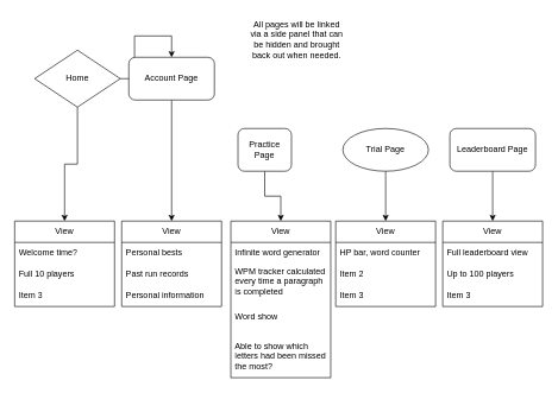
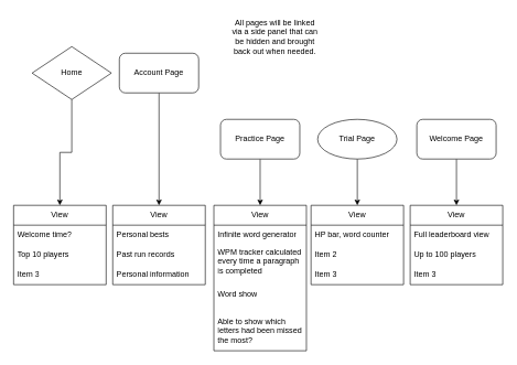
  <mxCell id="0" />
  <mxCell id="1" parent="0" />
- <mxCell id="2" style="edgeStyle=orthogonalEdgeStyle;rounded=0;orthogonalLoop=1;jettySize=auto;html=1;entryX=0.5;entryY=0;entryDx=0;entryDy=0;" parent="1" source="4" target="6" edge="1"><mxGeometry relative="1" as="geometry"><mxPoint x="238" y="180" as="targetPoint" /></mxGeometry></mxCell>
  <mxCell id="3" style="edgeStyle=orthogonalEdgeStyle;rounded=0;orthogonalLoop=1;jettySize=auto;html=1;entryX=0.5;entryY=0;entryDx=0;entryDy=0;" parent="1" source="4" target="31" edge="1"><mxGeometry relative="1" as="geometry"><mxPoint x="108" y="310" as="targetPoint" /></mxGeometry></mxCell>
  <mxCell id="4" value="Home" style="rhombus;whiteSpace=wrap;html=1;" parent="1" vertex="1"><mxGeometry x="48" y="70" width="120" height="80" as="geometry" /></mxCell>
  <mxCell id="5" style="edgeStyle=orthogonalEdgeStyle;rounded=0;orthogonalLoop=1;jettySize=auto;html=1;entryX=0.5;entryY=0;entryDx=0;entryDy=0;" parent="1" source="6" target="14" edge="1"><mxGeometry relative="1" as="geometry"><mxPoint x="240" y="310" as="targetPoint" /></mxGeometry></mxCell>
  <mxCell id="6" value="Account Page" style="rounded=1;whiteSpace=wrap;html=1;" parent="1" vertex="1"><mxGeometry x="180" y="80" width="120" height="60" as="geometry" /></mxCell>
  <mxCell id="7" style="edgeStyle=orthogonalEdgeStyle;rounded=0;orthogonalLoop=1;jettySize=auto;html=1;entryX=0.5;entryY=0;entryDx=0;entryDy=0;" parent="1" source="8" target="18" edge="1"><mxGeometry relative="1" as="geometry"><mxPoint x="393" y="310" as="targetPoint" /></mxGeometry></mxCell>
- <mxCell id="8" value="Practice Page" style="rounded=1;whiteSpace=wrap;html=1;" parent="1" vertex="1"><mxGeometry x="333" y="180" width="75" height="60" as="geometry" /></mxCell>
+ <mxCell id="8" value="Practice Page" style="rounded=1;whiteSpace=wrap;html=1;" parent="1" vertex="1"><mxGeometry x="333" y="180" width="120" height="60" as="geometry" /></mxCell>
  <mxCell id="9" style="edgeStyle=orthogonalEdgeStyle;rounded=0;orthogonalLoop=1;jettySize=auto;html=1;exitX=0.5;exitY=1;exitDx=0;exitDy=0;entryX=0.5;entryY=0;entryDx=0;entryDy=0;" parent="1" source="10" target="23" edge="1"><mxGeometry relative="1" as="geometry"><mxPoint x="540" y="310" as="targetPoint" /></mxGeometry></mxCell>
  <mxCell id="10" value="Trial Page" style="ellipse;whiteSpace=wrap;html=1;" parent="1" vertex="1"><mxGeometry x="480" y="180" width="120" height="60" as="geometry" /></mxCell>
  <mxCell id="11" style="edgeStyle=orthogonalEdgeStyle;rounded=0;orthogonalLoop=1;jettySize=auto;html=1;entryX=0.5;entryY=0;entryDx=0;entryDy=0;" parent="1" source="12" target="27" edge="1"><mxGeometry relative="1" as="geometry"><mxPoint x="690" y="310" as="targetPoint" /></mxGeometry></mxCell>
- <mxCell id="12" value="Leaderboard Page" style="rounded=1;whiteSpace=wrap;html=1;" parent="1" vertex="1"><mxGeometry x="630" y="180" width="120" height="60" as="geometry" /></mxCell>
+ <mxCell id="12" value="Welcome Page" style="rounded=1;whiteSpace=wrap;html=1;" parent="1" vertex="1"><mxGeometry x="630" y="180" width="120" height="60" as="geometry" /></mxCell>
  <mxCell id="13" value="All pages will be linked&lt;br&gt;via a side panel that can&lt;br&gt;be hidden and brought&lt;br&gt;back out when needed." style="text;html=1;align=center;verticalAlign=middle;resizable=0;points=[];autosize=1;strokeColor=none;fillColor=none;" parent="1" vertex="1"><mxGeometry x="340" y="20" width="150" height="70" as="geometry" /></mxCell>
  <mxCell id="14" value="View" style="swimlane;fontStyle=0;childLayout=stackLayout;horizontal=1;startSize=30;horizontalStack=0;resizeParent=1;resizeParentMax=0;resizeLast=0;collapsible=1;marginBottom=0;whiteSpace=wrap;html=1;" parent="1" vertex="1"><mxGeometry x="170" y="310" width="140" height="120" as="geometry" /></mxCell>
  <mxCell id="15" value="Personal bests" style="text;strokeColor=none;fillColor=none;align=left;verticalAlign=middle;spacingLeft=4;spacingRight=4;overflow=hidden;points=[[0,0.5],[1,0.5]];portConstraint=eastwest;rotatable=0;whiteSpace=wrap;html=1;" parent="14" vertex="1"><mxGeometry y="30" width="140" height="30" as="geometry" /></mxCell>
  <mxCell id="16" value="Past run records" style="text;strokeColor=none;fillColor=none;align=left;verticalAlign=middle;spacingLeft=4;spacingRight=4;overflow=hidden;points=[[0,0.5],[1,0.5]];portConstraint=eastwest;rotatable=0;whiteSpace=wrap;html=1;" parent="14" vertex="1"><mxGeometry y="60" width="140" height="30" as="geometry" /></mxCell>
  <mxCell id="17" value="Personal information" style="text;strokeColor=none;fillColor=none;align=left;verticalAlign=middle;spacingLeft=4;spacingRight=4;overflow=hidden;points=[[0,0.5],[1,0.5]];portConstraint=eastwest;rotatable=0;whiteSpace=wrap;html=1;" parent="14" vertex="1"><mxGeometry y="90" width="140" height="30" as="geometry" /></mxCell>
  <mxCell id="18" value="View" style="swimlane;fontStyle=0;childLayout=stackLayout;horizontal=1;startSize=30;horizontalStack=0;resizeParent=1;resizeParentMax=0;resizeLast=0;collapsible=1;marginBottom=0;whiteSpace=wrap;html=1;" parent="1" vertex="1"><mxGeometry x="323" y="310" width="140" height="220" as="geometry"><mxRectangle x="343" y="440" width="70" height="30" as="alternateBounds" /></mxGeometry></mxCell>
  <mxCell id="19" value="Infinite word generator" style="text;strokeColor=none;fillColor=none;align=left;verticalAlign=middle;spacingLeft=4;spacingRight=4;overflow=hidden;points=[[0,0.5],[1,0.5]];portConstraint=eastwest;rotatable=0;whiteSpace=wrap;html=1;" parent="18" vertex="1"><mxGeometry y="30" width="140" height="30" as="geometry" /></mxCell>
  <mxCell id="20" value="WPM tracker calculated every time a paragraph is completed" style="text;strokeColor=none;fillColor=none;align=left;verticalAlign=middle;spacingLeft=4;spacingRight=4;overflow=hidden;points=[[0,0.5],[1,0.5]];portConstraint=eastwest;rotatable=0;whiteSpace=wrap;html=1;" parent="18" vertex="1"><mxGeometry y="60" width="140" height="50" as="geometry" /></mxCell>
  <mxCell id="21" value="Word show" style="text;strokeColor=none;fillColor=none;align=left;verticalAlign=middle;spacingLeft=4;spacingRight=4;overflow=hidden;points=[[0,0.5],[1,0.5]];portConstraint=eastwest;rotatable=0;whiteSpace=wrap;html=1;" parent="18" vertex="1"><mxGeometry y="110" width="140" height="50" as="geometry" /></mxCell>
  <mxCell id="22" value="Able to show which letters had been missed the most?" style="text;strokeColor=none;fillColor=none;align=left;verticalAlign=middle;spacingLeft=4;spacingRight=4;overflow=hidden;points=[[0,0.5],[1,0.5]];portConstraint=eastwest;rotatable=0;whiteSpace=wrap;html=1;" parent="18" vertex="1"><mxGeometry y="160" width="140" height="60" as="geometry" /></mxCell>
  <mxCell id="23" value="View" style="swimlane;fontStyle=0;childLayout=stackLayout;horizontal=1;startSize=30;horizontalStack=0;resizeParent=1;resizeParentMax=0;resizeLast=0;collapsible=1;marginBottom=0;whiteSpace=wrap;html=1;" parent="1" vertex="1"><mxGeometry x="470" y="310" width="140" height="120" as="geometry" /></mxCell>
  <mxCell id="24" value="HP bar, word counter" style="text;strokeColor=none;fillColor=none;align=left;verticalAlign=middle;spacingLeft=4;spacingRight=4;overflow=hidden;points=[[0,0.5],[1,0.5]];portConstraint=eastwest;rotatable=0;whiteSpace=wrap;html=1;" parent="23" vertex="1"><mxGeometry y="30" width="140" height="30" as="geometry" /></mxCell>
  <mxCell id="25" value="Item 2" style="text;strokeColor=none;fillColor=none;align=left;verticalAlign=middle;spacingLeft=4;spacingRight=4;overflow=hidden;points=[[0,0.5],[1,0.5]];portConstraint=eastwest;rotatable=0;whiteSpace=wrap;html=1;" parent="23" vertex="1"><mxGeometry y="60" width="140" height="30" as="geometry" /></mxCell>
  <mxCell id="26" value="Item 3" style="text;strokeColor=none;fillColor=none;align=left;verticalAlign=middle;spacingLeft=4;spacingRight=4;overflow=hidden;points=[[0,0.5],[1,0.5]];portConstraint=eastwest;rotatable=0;whiteSpace=wrap;html=1;" parent="23" vertex="1"><mxGeometry y="90" width="140" height="30" as="geometry" /></mxCell>
  <mxCell id="27" value="View" style="swimlane;fontStyle=0;childLayout=stackLayout;horizontal=1;startSize=30;horizontalStack=0;resizeParent=1;resizeParentMax=0;resizeLast=0;collapsible=1;marginBottom=0;whiteSpace=wrap;html=1;" parent="1" vertex="1"><mxGeometry x="620" y="310" width="140" height="120" as="geometry" /></mxCell>
  <mxCell id="28" value="Full leaderboard view" style="text;strokeColor=none;fillColor=none;align=left;verticalAlign=middle;spacingLeft=4;spacingRight=4;overflow=hidden;points=[[0,0.5],[1,0.5]];portConstraint=eastwest;rotatable=0;whiteSpace=wrap;html=1;" parent="27" vertex="1"><mxGeometry y="30" width="140" height="30" as="geometry" /></mxCell>
  <mxCell id="29" value="Up to 100 players" style="text;strokeColor=none;fillColor=none;align=left;verticalAlign=middle;spacingLeft=4;spacingRight=4;overflow=hidden;points=[[0,0.5],[1,0.5]];portConstraint=eastwest;rotatable=0;whiteSpace=wrap;html=1;" parent="27" vertex="1"><mxGeometry y="60" width="140" height="30" as="geometry" /></mxCell>
  <mxCell id="30" value="Item 3" style="text;strokeColor=none;fillColor=none;align=left;verticalAlign=middle;spacingLeft=4;spacingRight=4;overflow=hidden;points=[[0,0.5],[1,0.5]];portConstraint=eastwest;rotatable=0;whiteSpace=wrap;html=1;" parent="27" vertex="1"><mxGeometry y="90" width="140" height="30" as="geometry" /></mxCell>
  <mxCell id="31" value="View" style="swimlane;fontStyle=0;childLayout=stackLayout;horizontal=1;startSize=30;horizontalStack=0;resizeParent=1;resizeParentMax=0;resizeLast=0;collapsible=1;marginBottom=0;whiteSpace=wrap;html=1;" parent="1" vertex="1"><mxGeometry x="20" y="310" width="140" height="120" as="geometry" /></mxCell>
  <mxCell id="32" value="Welcome time?" style="text;strokeColor=none;fillColor=none;align=left;verticalAlign=middle;spacingLeft=4;spacingRight=4;overflow=hidden;points=[[0,0.5],[1,0.5]];portConstraint=eastwest;rotatable=0;whiteSpace=wrap;html=1;" parent="31" vertex="1"><mxGeometry y="30" width="140" height="30" as="geometry" /></mxCell>
- <mxCell id="33" value="Full 10 players" style="text;strokeColor=none;fillColor=none;align=left;verticalAlign=middle;spacingLeft=4;spacingRight=4;overflow=hidden;points=[[0,0.5],[1,0.5]];portConstraint=eastwest;rotatable=0;whiteSpace=wrap;html=1;" parent="31" vertex="1"><mxGeometry y="60" width="140" height="30" as="geometry" /></mxCell>
+ <mxCell id="33" value="Top 10 players" style="text;strokeColor=none;fillColor=none;align=left;verticalAlign=middle;spacingLeft=4;spacingRight=4;overflow=hidden;points=[[0,0.5],[1,0.5]];portConstraint=eastwest;rotatable=0;whiteSpace=wrap;html=1;" parent="31" vertex="1"><mxGeometry y="60" width="140" height="30" as="geometry" /></mxCell>
  <mxCell id="34" value="Item 3" style="text;strokeColor=none;fillColor=none;align=left;verticalAlign=middle;spacingLeft=4;spacingRight=4;overflow=hidden;points=[[0,0.5],[1,0.5]];portConstraint=eastwest;rotatable=0;whiteSpace=wrap;html=1;" parent="31" vertex="1"><mxGeometry y="90" width="140" height="30" as="geometry" /></mxCell>
